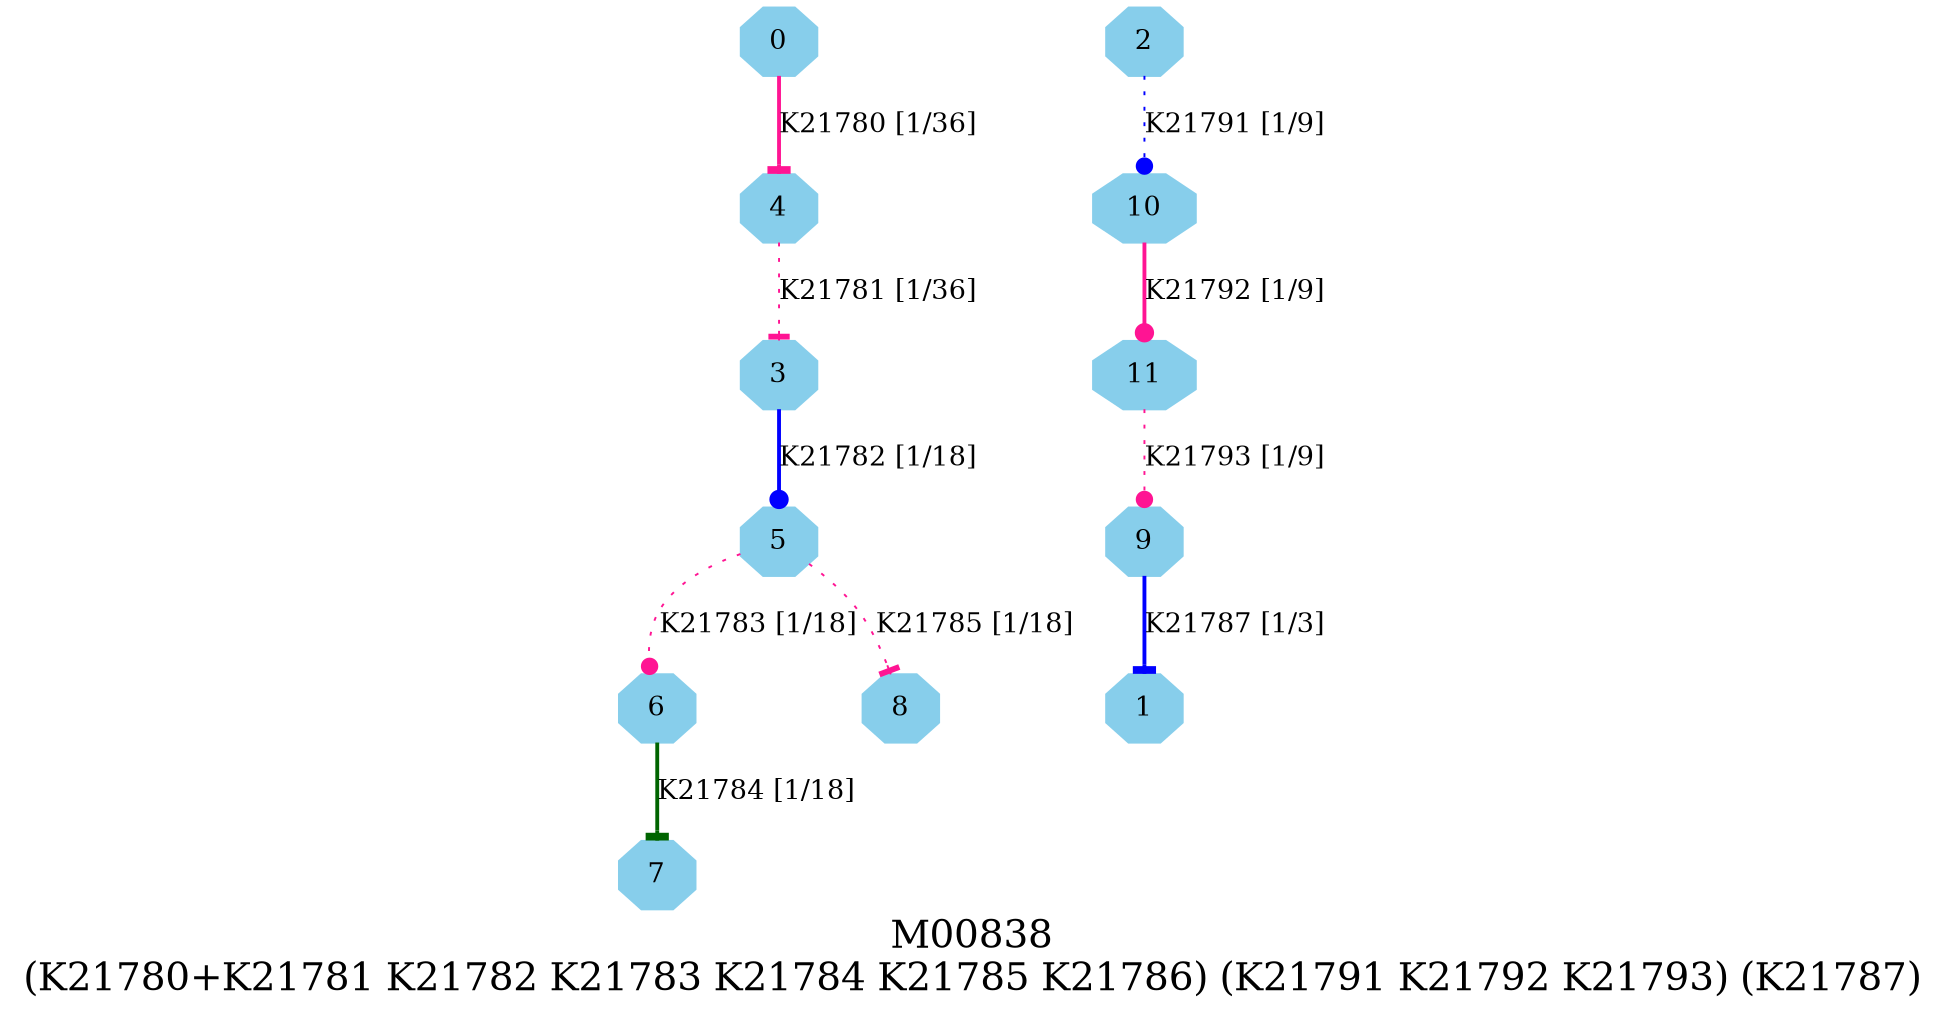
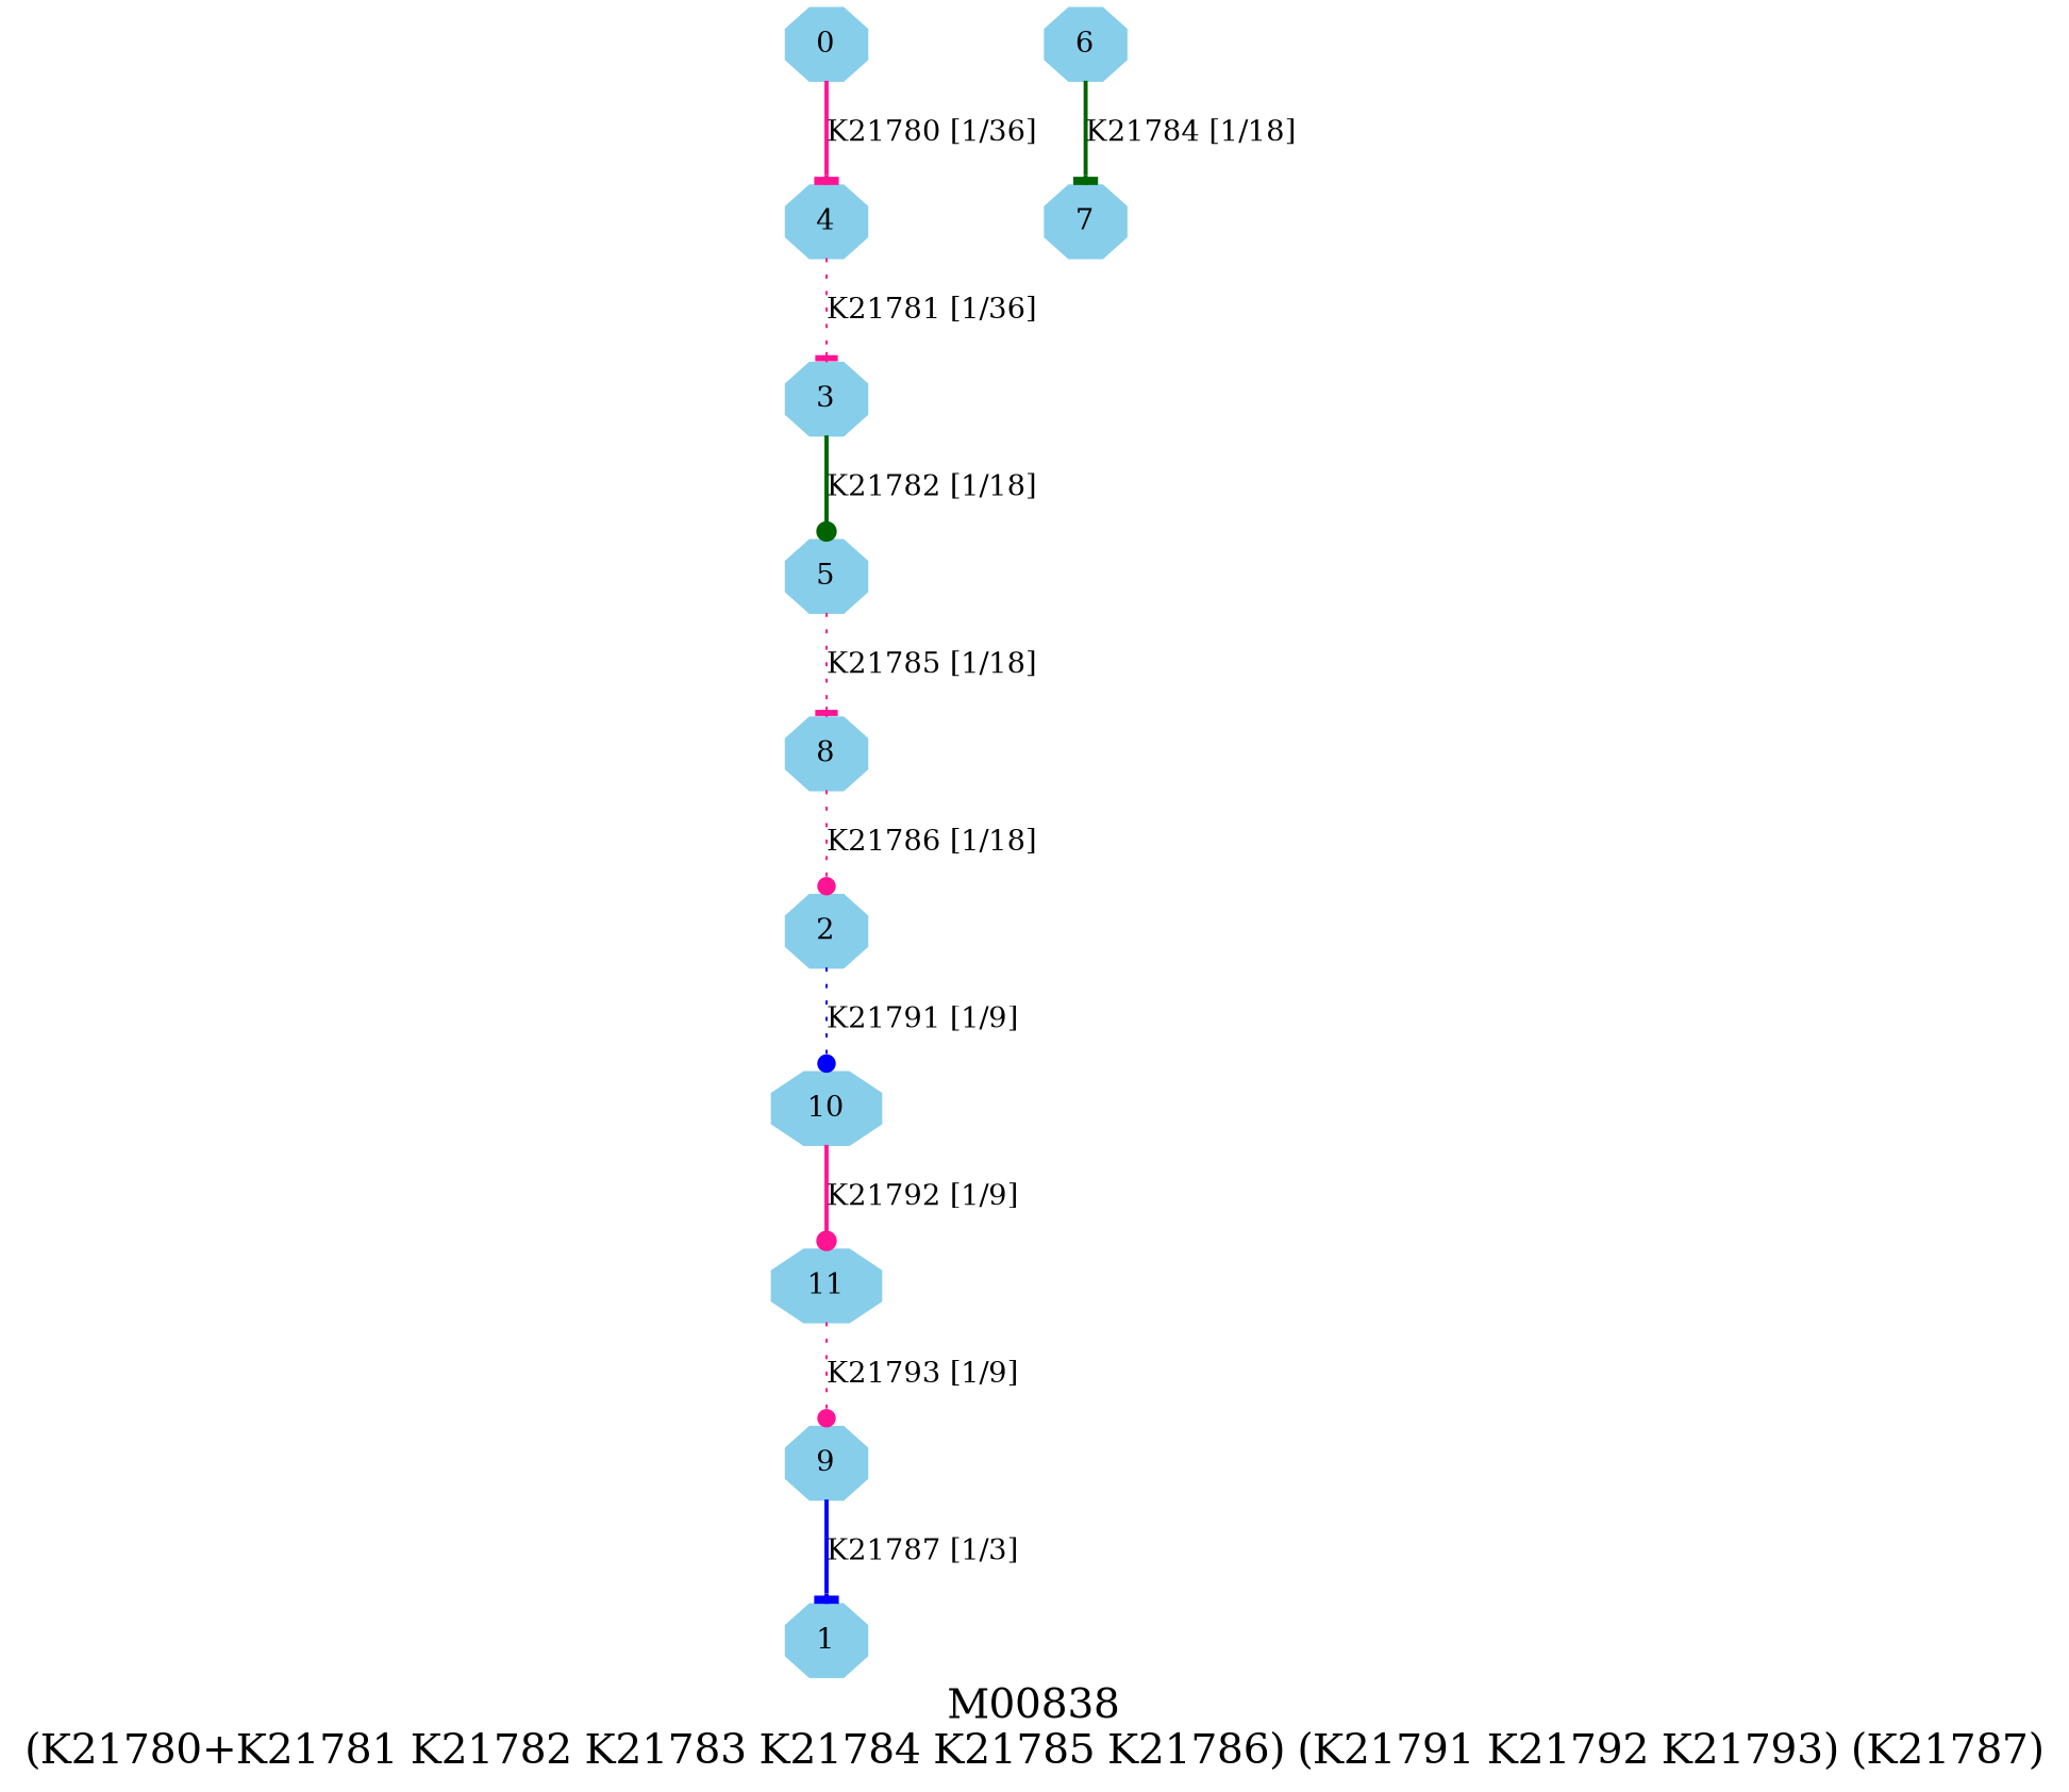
  digraph {
    fontsize=20
    label="M00838\n(K21780+K21781 K21782 K21783 K21784 K21785 K21786) (K21791 K21792 K21793) (K21787)"
    node [color=skyblue shape=octagon style=filled]
    edge [arrowhead=dot color=deeppink style=dotted]
    0 [height=.3 width=.3]
    1 [height=.3 width=.3]
    2 [height=.3 width=.3]
    3 [height=.3 width=.3]
    4 [height=.3 width=.3]
    5 [height=.3 width=.3]
    6 [height=.3 width=.3]
    7 [height=.3 width=.3]
    8 [height=.3 width=.3]
    9 [height=.3 width=.3]
    10 [height=.3 width=.3]
    11 [height=.3 width=.3]
    subgraph sub_1 {
      0
      1
      2
      3
      4
      5
      6
      7
      8
      9
      10
      11
    }
    0 -> 4 [arrowhead=tee label="K21780 [1/36]" style=bold]
    2 -> 10 [color=blue label="K21791 [1/9]"]
-   3 -> 5 [color=blue label="K21782 [1/18]" style=bold]
+   3 -> 5 [color=darkgreen label="K21782 [1/18]" style=bold]
    4 -> 3 [arrowhead=tee label="K21781 [1/36]"]
-   5 -> 6 [label="K21783 [1/18]"]
    5 -> 8 [arrowhead=tee label="K21785 [1/18]"]
    6 -> 7 [arrowhead=tee color=darkgreen label="K21784 [1/18]" style=bold]
+   8 -> 2 [label="K21786 [1/18]"]
    9 -> 1 [arrowhead=tee color=blue label="K21787 [1/3]" style=bold]
    10 -> 11 [label="K21792 [1/9]" style=bold]
    11 -> 9 [label="K21793 [1/9]"]
  }
